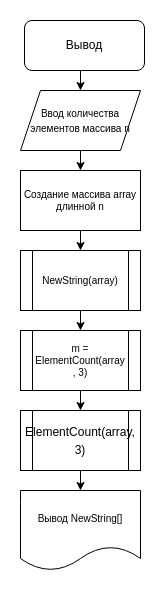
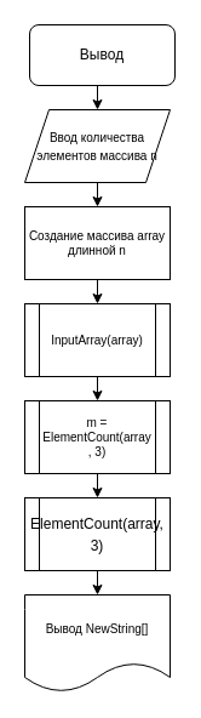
  <mxCell id="0" />
  <mxCell id="1" parent="0" />
  <mxCell id="2" style="edgeStyle=orthogonalEdgeStyle;rounded=0;orthogonalLoop=1;jettySize=auto;html=1;exitX=0.5;exitY=1;exitDx=0;exitDy=0;entryX=0.5;entryY=0;entryDx=0;entryDy=0;fontFamily=Helvetica;fontSize=10;fontColor=#000000;" edge="1" parent="1" source="3" target="5"><mxGeometry relative="1" as="geometry" /></mxCell>
  <mxCell id="3" value="Вывод" style="rounded=1;whiteSpace=wrap;html=1;" vertex="1" parent="1"><mxGeometry x="24" y="20" width="120" height="50" as="geometry" /></mxCell>
  <mxCell id="4" style="edgeStyle=orthogonalEdgeStyle;rounded=0;orthogonalLoop=1;jettySize=auto;html=1;exitX=0.5;exitY=1;exitDx=0;exitDy=0;entryX=0.5;entryY=0;entryDx=0;entryDy=0;fontFamily=Helvetica;fontSize=10;fontColor=#000000;" edge="1" parent="1" source="5" target="9"><mxGeometry relative="1" as="geometry" /></mxCell>
  <mxCell id="5" value="&lt;font style=&quot;font-size: 10px;&quot;&gt;Ввод количества элементов массива n&lt;/font&gt;" style="shape=parallelogram;perimeter=parallelogramPerimeter;whiteSpace=wrap;html=1;fixedSize=1;" vertex="1" parent="1"><mxGeometry x="20" y="90" width="120" height="60" as="geometry" /></mxCell>
  <mxCell id="6" style="edgeStyle=orthogonalEdgeStyle;rounded=0;orthogonalLoop=1;jettySize=auto;html=1;exitX=0.5;exitY=1;exitDx=0;exitDy=0;entryX=0.5;entryY=0;entryDx=0;entryDy=0;fontFamily=Helvetica;fontSize=10;fontColor=#000000;" edge="1" parent="1" source="7" target="11"><mxGeometry relative="1" as="geometry" /></mxCell>
- <mxCell id="7" value="NewString(array)" style="shape=process;whiteSpace=wrap;html=1;backgroundOutline=1;fontSize=10;" vertex="1" parent="1"><mxGeometry x="20" y="250" width="120" height="60" as="geometry" /></mxCell>
+ <mxCell id="7" value="InputArray(array)" style="shape=process;whiteSpace=wrap;html=1;backgroundOutline=1;fontSize=10;" vertex="1" parent="1"><mxGeometry x="20" y="250" width="120" height="60" as="geometry" /></mxCell>
  <mxCell id="8" style="edgeStyle=orthogonalEdgeStyle;rounded=0;orthogonalLoop=1;jettySize=auto;html=1;exitX=0.5;exitY=1;exitDx=0;exitDy=0;entryX=0.5;entryY=0;entryDx=0;entryDy=0;fontFamily=Helvetica;fontSize=10;fontColor=#000000;" edge="1" parent="1" source="9" target="7"><mxGeometry relative="1" as="geometry" /></mxCell>
  <mxCell id="9" value="Создание массива array длинной n" style="rounded=0;whiteSpace=wrap;html=1;fontSize=10;" vertex="1" parent="1"><mxGeometry x="20" y="170" width="120" height="60" as="geometry" /></mxCell>
  <mxCell id="10" style="edgeStyle=orthogonalEdgeStyle;rounded=0;orthogonalLoop=1;jettySize=auto;html=1;exitX=0.5;exitY=1;exitDx=0;exitDy=0;entryX=0.5;entryY=0;entryDx=0;entryDy=0;fontFamily=Helvetica;fontSize=10;fontColor=#000000;" edge="1" parent="1" source="11" target="13"><mxGeometry relative="1" as="geometry" /></mxCell>
  <mxCell id="11" value="m = ElementCount(array , 3)" style="shape=process;whiteSpace=wrap;html=1;backgroundOutline=1;fontSize=10;" vertex="1" parent="1"><mxGeometry x="20" y="330" width="120" height="60" as="geometry" /></mxCell>
  <mxCell id="12" style="edgeStyle=orthogonalEdgeStyle;rounded=0;orthogonalLoop=1;jettySize=auto;html=1;exitX=0.5;exitY=1;exitDx=0;exitDy=0;entryX=0.5;entryY=0;entryDx=0;entryDy=0;fontFamily=Helvetica;fontSize=10;fontColor=#000000;" edge="1" parent="1" source="13" target="14"><mxGeometry relative="1" as="geometry" /></mxCell>
  <mxCell id="13" value="&lt;div style=&quot;font-size: 12px; line-height: 18px;&quot;&gt;ElementCount(array, 3)&lt;/div&gt;" style="shape=process;whiteSpace=wrap;html=1;backgroundOutline=1;fontSize=10;" vertex="1" parent="1"><mxGeometry x="20" y="410" width="120" height="60" as="geometry" /></mxCell>
  <mxCell id="14" value="Вывод NewString[]" style="shape=document;whiteSpace=wrap;html=1;boundedLbl=1;labelBackgroundColor=none;fontFamily=Helvetica;fontSize=10;fontColor=#000000;" vertex="1" parent="1"><mxGeometry x="20" y="490" width="120" height="80" as="geometry" /></mxCell>
